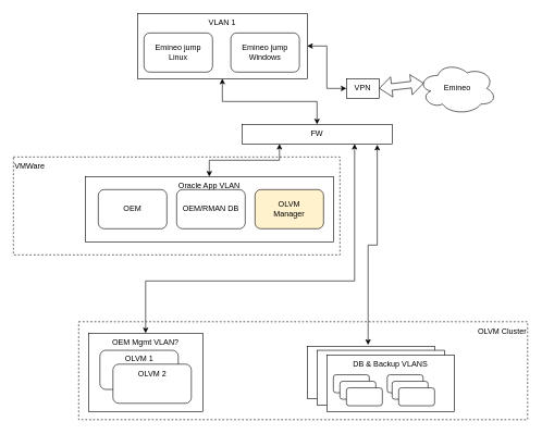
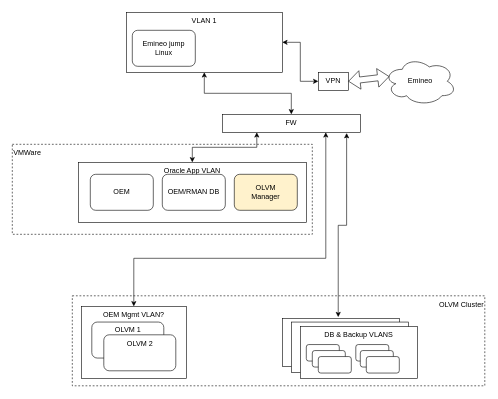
  <mxCell id="0" />
  <mxCell id="1" parent="0" />
  <mxCell id="2" value="" style="group" vertex="1" connectable="0" parent="1"><mxGeometry x="460" y="520" width="347.5" height="122.5" as="geometry" /></mxCell>
  <mxCell id="3" value="OLVM Cluster" style="rounded=0;whiteSpace=wrap;html=1;dashed=1;align=right;verticalAlign=top;" vertex="1" parent="2"><mxGeometry x="-340" y="-27.5" width="687.5" height="150" as="geometry" /></mxCell>
  <mxCell id="4" value="VLANS" style="rounded=0;whiteSpace=wrap;html=1;verticalAlign=top;" vertex="1" parent="2"><mxGeometry x="10" y="10" width="195" height="80" as="geometry" /></mxCell>
  <mxCell id="5" value="" style="rounded=0;whiteSpace=wrap;html=1;verticalAlign=top;" vertex="1" parent="2"><mxGeometry x="25" y="16.25" width="195" height="83.75" as="geometry" /></mxCell>
  <mxCell id="6" value="DB &amp;amp; Backup VLANS" style="rounded=0;whiteSpace=wrap;html=1;verticalAlign=top;" vertex="1" parent="2"><mxGeometry x="40" y="23.75" width="195" height="86.25" as="geometry" /></mxCell>
  <mxCell id="7" value="" style="rounded=1;whiteSpace=wrap;html=1;" vertex="1" parent="2"><mxGeometry x="50" y="53.75" width="55" height="27.5" as="geometry" /></mxCell>
  <mxCell id="8" value="" style="rounded=1;whiteSpace=wrap;html=1;" vertex="1" parent="2"><mxGeometry x="60" y="63.75" width="55" height="27.5" as="geometry" /></mxCell>
  <mxCell id="9" value="" style="rounded=1;whiteSpace=wrap;html=1;" vertex="1" parent="2"><mxGeometry x="70" y="73.75" width="55" height="27.5" as="geometry" /></mxCell>
  <mxCell id="10" value="" style="rounded=1;whiteSpace=wrap;html=1;" vertex="1" parent="2"><mxGeometry x="132.5" y="53.75" width="55" height="27.5" as="geometry" /></mxCell>
  <mxCell id="11" value="" style="rounded=1;whiteSpace=wrap;html=1;" vertex="1" parent="2"><mxGeometry x="140" y="63.75" width="55" height="27.5" as="geometry" /></mxCell>
  <mxCell id="12" value="" style="rounded=1;whiteSpace=wrap;html=1;" vertex="1" parent="2"><mxGeometry x="150" y="73.75" width="55" height="27.5" as="geometry" /></mxCell>
  <mxCell id="13" value="OEM Mgmt VLAN?" style="rounded=0;whiteSpace=wrap;html=1;verticalAlign=top;" vertex="1" parent="2"><mxGeometry x="-325" y="-10" width="175" height="120" as="geometry" /></mxCell>
  <mxCell id="14" value="OLVM 1" style="rounded=1;whiteSpace=wrap;html=1;verticalAlign=top;" vertex="1" parent="2"><mxGeometry x="-307.5" y="16.25" width="120" height="60" as="geometry" /></mxCell>
  <mxCell id="15" value="OLVM 2" style="rounded=1;whiteSpace=wrap;html=1;verticalAlign=top;" vertex="1" parent="2"><mxGeometry x="-287.5" y="37.5" width="120" height="60" as="geometry" /></mxCell>
  <mxCell id="16" value="VMWare" style="rounded=0;whiteSpace=wrap;html=1;dashed=1;align=left;verticalAlign=top;" vertex="1" parent="1"><mxGeometry x="20" y="240" width="500" height="150" as="geometry" /></mxCell>
  <mxCell id="17" style="edgeStyle=orthogonalEdgeStyle;rounded=0;orthogonalLoop=1;jettySize=auto;html=1;entryX=0.25;entryY=1;entryDx=0;entryDy=0;startArrow=classic;startFill=1;" edge="1" parent="1" source="18" target="28"><mxGeometry relative="1" as="geometry" /></mxCell>
  <mxCell id="18" value="Oracle App VLAN" style="rounded=0;whiteSpace=wrap;html=1;verticalAlign=top;" vertex="1" parent="1"><mxGeometry x="130" y="270" width="380" height="100" as="geometry" /></mxCell>
  <mxCell id="19" value="VLAN 1" style="rounded=0;whiteSpace=wrap;html=1;verticalAlign=top;" vertex="1" parent="1"><mxGeometry x="210" y="20" width="260" height="100" as="geometry" /></mxCell>
  <mxCell id="20" value="Emineo" style="ellipse;shape=cloud;whiteSpace=wrap;html=1;" vertex="1" parent="1"><mxGeometry x="640" y="95" width="120" height="80" as="geometry" /></mxCell>
  <mxCell id="21" style="edgeStyle=orthogonalEdgeStyle;rounded=0;orthogonalLoop=1;jettySize=auto;html=1;entryX=1;entryY=0.5;entryDx=0;entryDy=0;startArrow=classic;startFill=1;" edge="1" parent="1" source="22" target="19"><mxGeometry relative="1" as="geometry" /></mxCell>
  <mxCell id="22" value="VPN" style="rounded=0;whiteSpace=wrap;html=1;" vertex="1" parent="1"><mxGeometry x="530" y="120" width="50" height="30" as="geometry" /></mxCell>
  <mxCell id="23" value="" style="shape=flexArrow;endArrow=classic;startArrow=classic;html=1;rounded=0;entryX=0.07;entryY=0.4;entryDx=0;entryDy=0;entryPerimeter=0;exitX=1;exitY=0.5;exitDx=0;exitDy=0;" edge="1" parent="1" source="22" target="20"><mxGeometry width="100" height="100" relative="1" as="geometry"><mxPoint x="410" y="230" as="sourcePoint" /><mxPoint x="510" y="130" as="targetPoint" /></mxGeometry></mxCell>
- <mxCell id="24" value="Emineo jump&lt;br&gt;Windows" style="rounded=1;whiteSpace=wrap;html=1;" vertex="1" parent="1"><mxGeometry x="353" y="50" width="105" height="60" as="geometry" /></mxCell>
  <mxCell id="25" value="Emineo jump&lt;br&gt;Linux" style="rounded=1;whiteSpace=wrap;html=1;" vertex="1" parent="1"><mxGeometry x="220" y="50" width="105" height="60" as="geometry" /></mxCell>
  <mxCell id="26" style="edgeStyle=orthogonalEdgeStyle;rounded=0;orthogonalLoop=1;jettySize=auto;html=1;entryX=0.5;entryY=1;entryDx=0;entryDy=0;startArrow=classic;startFill=1;" edge="1" parent="1" source="28" target="19"><mxGeometry relative="1" as="geometry" /></mxCell>
  <mxCell id="27" style="edgeStyle=orthogonalEdgeStyle;rounded=0;orthogonalLoop=1;jettySize=auto;html=1;exitX=0.901;exitY=1.043;exitDx=0;exitDy=0;entryX=0.478;entryY=-0.025;entryDx=0;entryDy=0;startArrow=classic;startFill=1;entryPerimeter=0;exitPerimeter=0;" edge="1" parent="1" source="28" target="4"><mxGeometry relative="1" as="geometry"><mxPoint x="567.5" y="520" as="targetPoint" /></mxGeometry></mxCell>
  <mxCell id="28" value="FW" style="rounded=0;whiteSpace=wrap;html=1;" vertex="1" parent="1"><mxGeometry x="370" y="190" width="230" height="30" as="geometry" /></mxCell>
  <mxCell id="29" value="OEM" style="rounded=1;whiteSpace=wrap;html=1;" vertex="1" parent="1"><mxGeometry x="150" y="290" width="105" height="60" as="geometry" /></mxCell>
  <mxCell id="30" value="OEM/RMAN DB" style="rounded=1;whiteSpace=wrap;html=1;" vertex="1" parent="1"><mxGeometry x="270" y="290" width="105" height="60" as="geometry" /></mxCell>
  <mxCell id="31" value="OLVM&lt;br&gt;Manager" style="rounded=1;whiteSpace=wrap;html=1;fillColor=#fff2cc;" vertex="1" parent="1"><mxGeometry x="390" y="290" width="105" height="60" as="geometry" /></mxCell>
  <mxCell id="32" style="edgeStyle=orthogonalEdgeStyle;rounded=0;orthogonalLoop=1;jettySize=auto;html=1;entryX=0.75;entryY=1;entryDx=0;entryDy=0;startArrow=classic;startFill=1;" edge="1" parent="1" source="13" target="28"><mxGeometry relative="1" as="geometry"><Array as="points"><mxPoint x="223" y="430" /><mxPoint x="543" y="430" /></Array></mxGeometry></mxCell>
